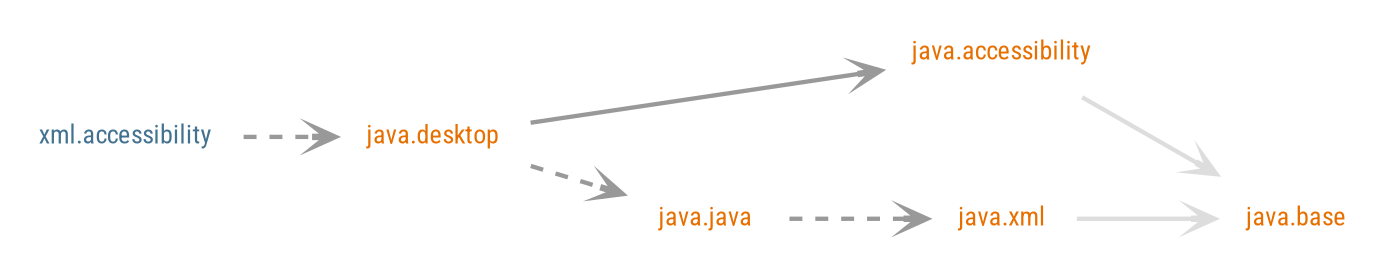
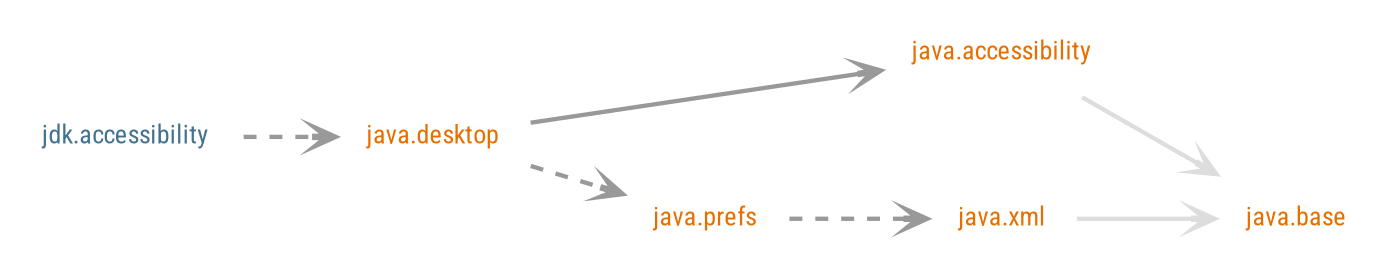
  digraph {
    fontname="Roboto Condensed"
    nodesep=.5
    pencolor=transparent
    rankdir=LR
    ranksep=0.600000
    node [fontcolor="#e76f00" fontname="Roboto Condensed" fontsize=12 group=java margin=".2,.2" shape=plaintext]
    edge [arrowhead=open arrowsize=1 color="#999999" fontname="Roboto Condensed" penwidth=2 weight=10]
    "java.xml"
    "java.desktop"
    "java.base"
    n4 [label="java.accessibility"]
-   "java.prefs" [label="java.java"]
-   "jdk.accessibility" [fontcolor="#437291" group=jdk label="xml.accessibility"]
+   "java.prefs"
+   "jdk.accessibility" [fontcolor="#437291" group=jdk]
    subgraph sub_1 {
      rank=same
      "java.xml"
    }
    subgraph sub_2 {
      rank=same
      "java.desktop"
    }
    subgraph sub_3 {
      "java.xml"
      "java.desktop"
      "java.base"
      n4
      "java.prefs"
    }
    subgraph sub_4 {
      "jdk.accessibility"
    }
    "java.xml" -> "java.base" [color="#dddddd" weight=10000]
    "java.desktop" -> n4
    "java.desktop" -> "java.prefs" [style=dashed]
    n4 -> "java.base" [color="#dddddd"]
    "java.prefs" -> "java.xml" [style=dashed]
    "jdk.accessibility" -> "java.desktop" [style=dashed weight=""]
  }
